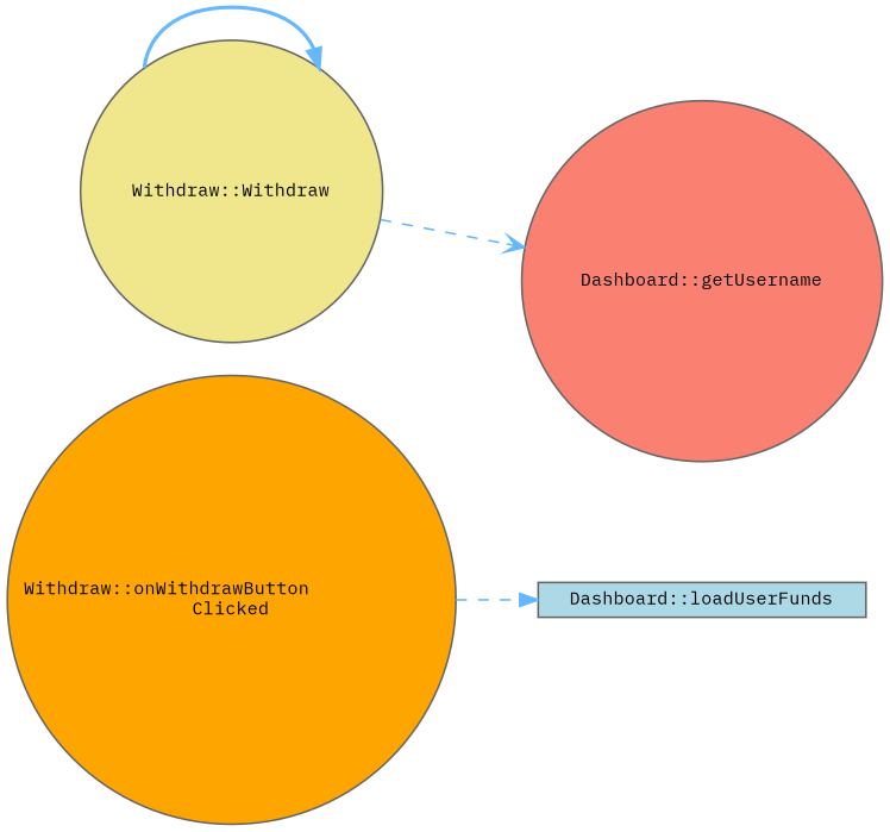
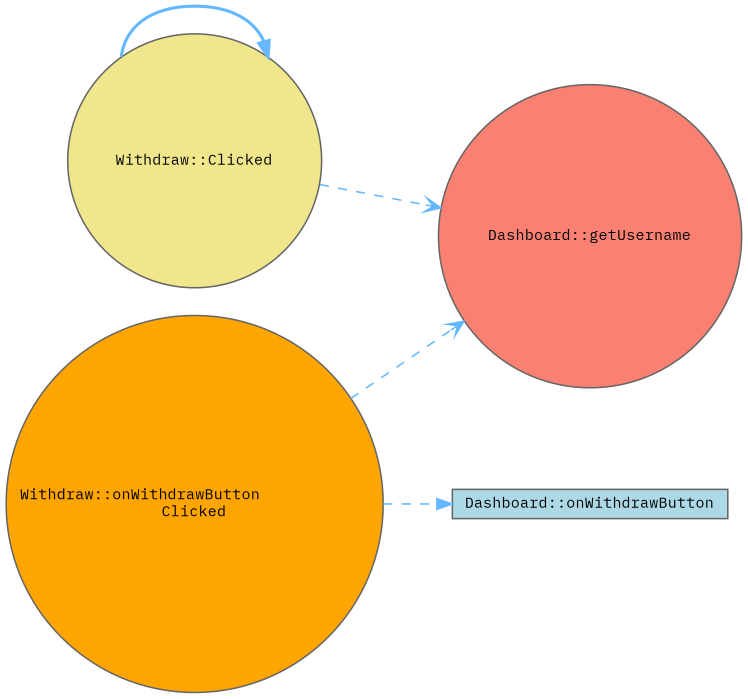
  digraph {
    fontname="IBM Plex Mono"
    rankdir=LR
    node [color=grey40 fontname="IBM Plex Mono" fontsize=10 shape=circle style=filled]
    edge [arrowhead=normal color=steelblue1 fontname="IBM Plex Mono" fontsize=10 labelfontname=Helvetica labelfontsize=10 style=dashed]
-   n1 [color=gray40 fillcolor=khaki fontcolor=black height=0.2 label="Withdraw::Withdraw" width=0.4]
+   n1 [color=gray40 fillcolor=khaki fontcolor=black height=0.2 label="Withdraw::Clicked" width=0.4]
    n2 [fillcolor=salmon height=0.2 label="Dashboard::getUsername" width=0.4]
    n3 [fillcolor=orange height=0.2 label="Withdraw::onWithdrawButton\lClicked" width=0.4]
-   n4 [fillcolor=lightblue height=0.2 label="Dashboard::loadUserFunds" shape=box width=0.4]
+   n4 [fillcolor=lightblue height=0.2 label="Dashboard::onWithdrawButton" shape=box width=0.4]
    n1 -> n1 [style=bold]
    n1 -> n2 [arrowhead=vee]
+   n3 -> n2 [arrowhead=vee]
    n3 -> n4
  }
